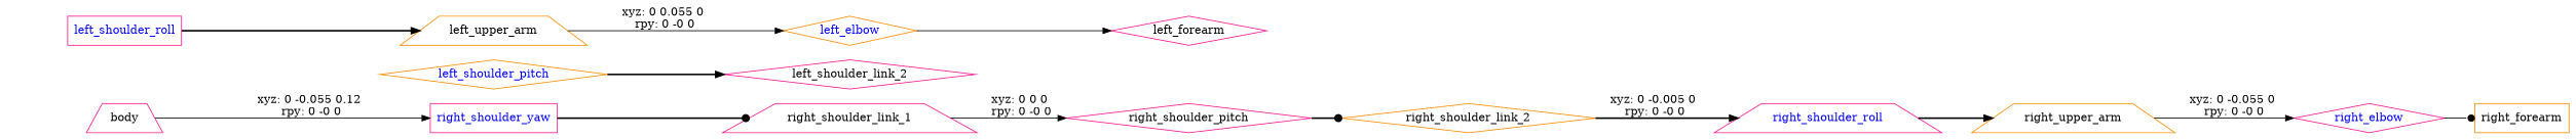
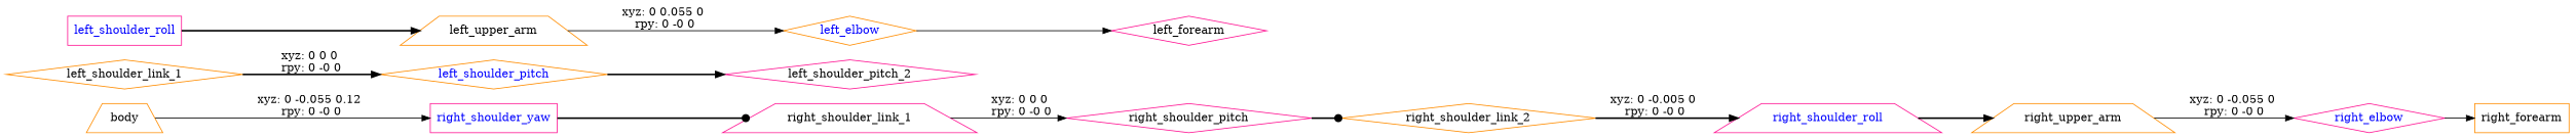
  digraph {
    rankdir=LR
    node [color=deeppink shape=diamond]
    edge [arrowhead=normal style=bold]
-   n1 [label=body shape=trapezium]
+   n1 [color=darkorange label=body shape=trapezium]
    right_shoulder_yaw [fontcolor=blue shape=box]
    n3 [label=right_shoulder_link_1 shape=trapezium]
+   n4 [color=darkorange label=left_shoulder_link_1]
    left_shoulder_pitch [color=darkorange fontcolor=blue]
-   n6 [label=left_shoulder_link_2]
+   n6 [label=left_shoulder_pitch_2]
    left_shoulder_roll [fontcolor=blue shape=box]
    n8 [color=darkorange label=left_upper_arm shape=trapezium]
    left_elbow [color=darkorange fontcolor=blue]
    n10 [label=left_forearm]
    right_shoulder_pitch [fontcolor=black]
    n12 [color=darkorange label=right_shoulder_link_2]
    right_shoulder_roll [fontcolor=blue shape=trapezium]
    n14 [color=darkorange label=right_upper_arm shape=trapezium]
    right_elbow [fontcolor=blue]
    n16 [color=darkorange label=right_forearm shape=box]
    n1 -> right_shoulder_yaw [label="xyz: 0 -0.055 0.12 \nrpy: 0 -0 0" style=solid]
    right_shoulder_yaw -> n3 [arrowhead=dot]
    n3 -> right_shoulder_pitch [label="xyz: 0 0 0 \nrpy: 0 -0 0" style=solid]
+   n4 -> left_shoulder_pitch [label="xyz: 0 0 0 \nrpy: 0 -0 0"]
    left_shoulder_pitch -> n6
    left_shoulder_roll -> n8
    n8 -> left_elbow [label="xyz: 0 0.055 0 \nrpy: 0 -0 0" style=solid]
    left_elbow -> n10 [style=solid]
    right_shoulder_pitch -> n12 [arrowhead=dot]
    n12 -> right_shoulder_roll [label="xyz: 0 -0.005 0 \nrpy: 0 -0 0"]
    right_shoulder_roll -> n14
    n14 -> right_elbow [label="xyz: 0 -0.055 0 \nrpy: 0 -0 0" style=solid]
-   right_elbow -> n16 [arrowhead=dot style=solid]
+   right_elbow -> n16 [style=solid]
  }
